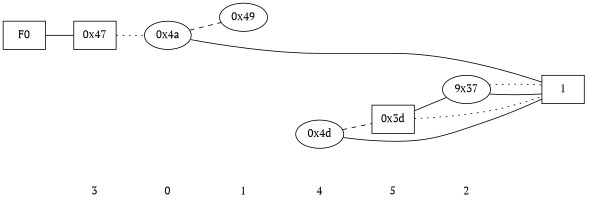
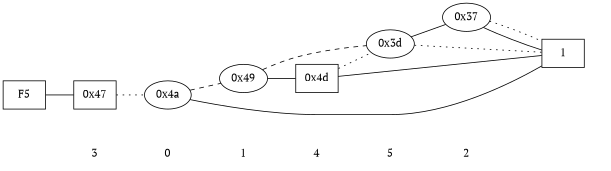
  digraph {
    fontname="PT Serif"
    rankdir=LR
    node [fontname="PT Serif" shape=plaintext]
    edge [dir=none fontname="PT Serif" style=invis]
    "CONST NODES" [style=invis]
    " 3 "
    " 0 "
    " 1 "
    " 4 "
    " 5 "
    " 2 "
-   F0 [shape=box]
+   F0 [shape=box label=F5]
    "0x47" [shape=box]
    "0x4a" [shape=""]
    "0x49" [shape=""]
-   "0x4d" [shape=""]
-   "0x3d" [shape=box]
-   "0x37" [label="9x37" shape=""]
+   "0x4d" [shape=box]
+   "0x3d" [shape=""]
+   "0x37" [shape=""]
    n15 [label=1 shape=box]
    subgraph sub_1 {
      "CONST NODES"
      " 3 "
      " 0 "
      " 1 "
      " 4 "
      " 5 "
      " 2 "
    }
    subgraph sub_2 {
      rank=same
      F0
    }
    subgraph sub_3 {
      rank=same
      " 3 "
      "0x47"
    }
    subgraph sub_4 {
      rank=same
      " 0 "
      "0x4a"
    }
    subgraph sub_5 {
      rank=same
      " 1 "
      "0x49"
    }
    subgraph sub_6 {
      rank=same
      " 4 "
      "0x4d"
    }
    subgraph sub_7 {
      rank=same
      " 5 "
      "0x3d"
    }
    subgraph sub_8 {
      rank=same
      " 2 "
      "0x37"
    }
    subgraph sub_9 {
      rank=same
      "CONST NODES"
      subgraph sub_10 {
        rank=same
        n15
      }
    }
    " 3 " -> " 0 "
    " 0 " -> " 1 "
    " 1 " -> " 4 "
    " 4 " -> " 5 "
    " 5 " -> " 2 "
    " 2 " -> "CONST NODES"
    F0 -> "0x47" [style=solid]
    "0x47" -> "0x4a" [style=dotted]
    "0x4a" -> "0x49" [style=dashed]
    "0x4a" -> n15 [style=""]
-   "0x4d" -> "0x3d" [style=dashed]
+   "0x49" -> "0x4d" [style=""]
+   "0x49" -> "0x3d" [style=dashed]
+   "0x4d" -> "0x3d" [style=dotted]
    "0x4d" -> n15 [style=""]
    "0x3d" -> "0x37" [style=""]
    "0x3d" -> n15 [style=dotted]
    "0x37" -> n15 [style=""]
    "0x37" -> n15 [style=dotted]
  }
